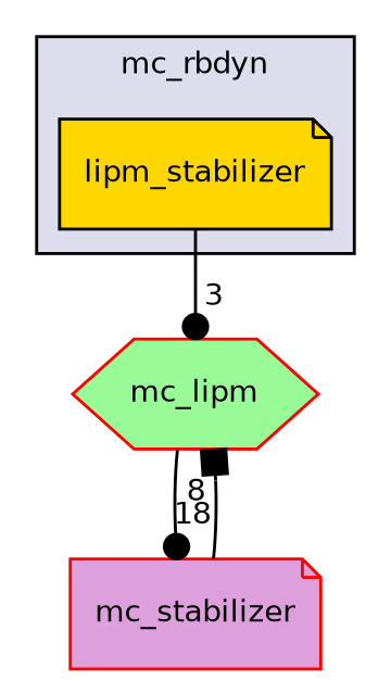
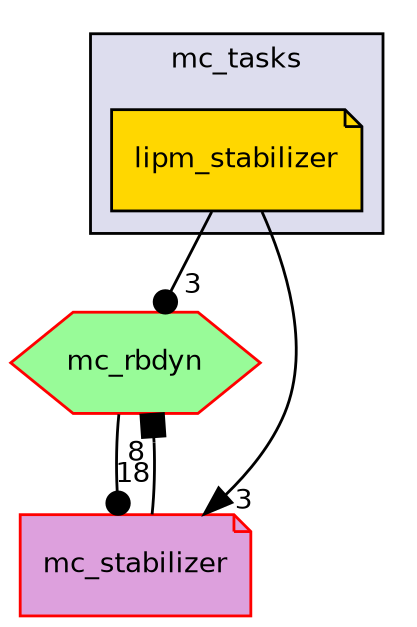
  digraph {
    compound=true
    node [fontname=Helvetica fontsize=10 shape=note style=filled color=red]
    edge [arrowhead=dot headlabel=3 labeldistance=1.5 labelfontname=Helvetica labelfontsize=10]
    n1 [fillcolor=gold label=lipm_stabilizer pencolor=black color=""]
-   n2 [fillcolor=palegreen label=mc_lipm shape=hexagon]
+   n2 [fillcolor=palegreen label=mc_rbdyn shape=hexagon]
    n3 [fillcolor=plum label=mc_stabilizer]
    subgraph cluster_1 {
      bgcolor="#ddddee"
      fontname=Helvetica
      fontsize=10
-     label=mc_rbdyn
+     label=mc_tasks
      pencolor=black
      n1
    }
    n1 -> n2
+   n1 -> n3 [arrowhead=normal]
    n2 -> n3 [headlabel=18]
    n3 -> n2 [arrowhead=box headlabel=8]
  }
